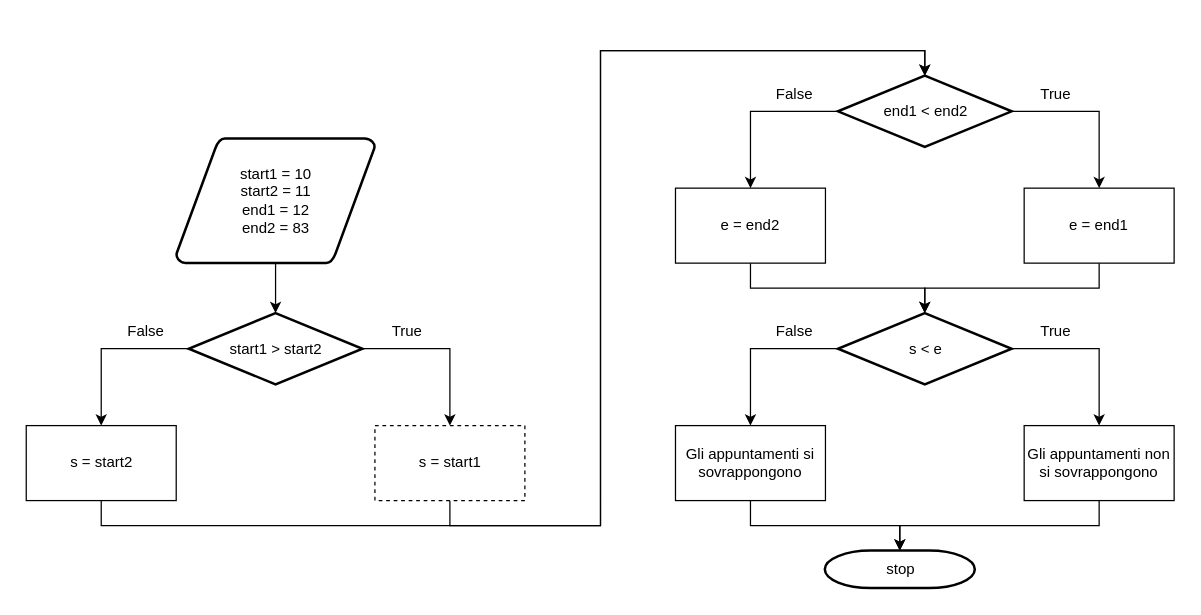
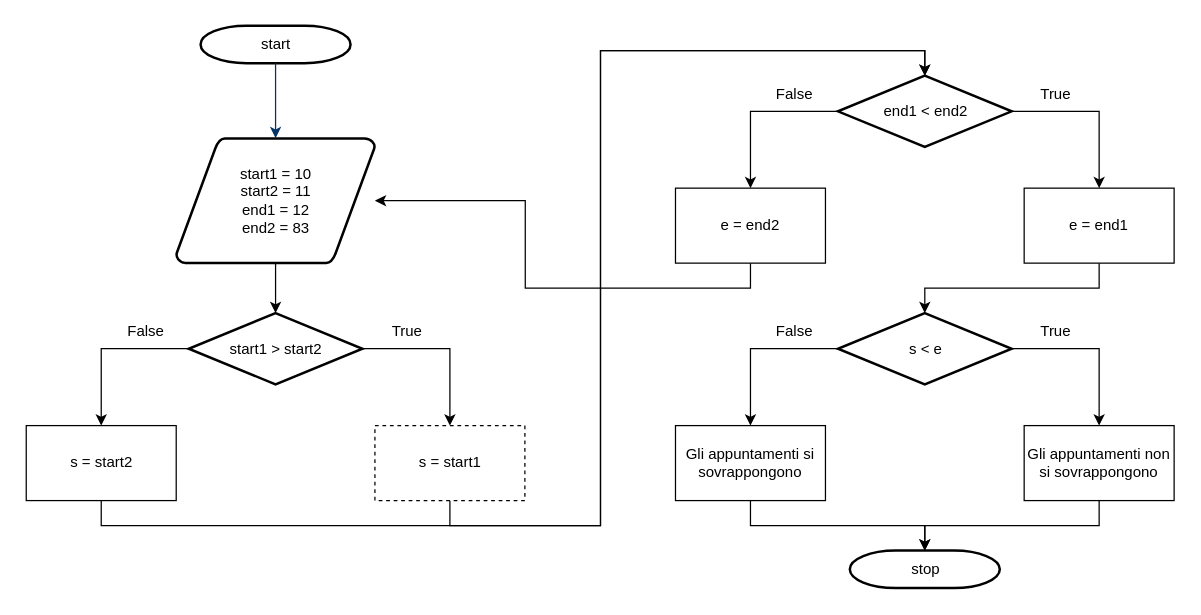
  <mxCell id="0" />
  <mxCell id="1" parent="0" />
+ <mxCell id="2" value="start" style="shape=mxgraph.flowchart.terminator;strokeWidth=2;gradientColor=none;gradientDirection=north;fontStyle=0;html=1;" vertex="1" parent="1"><mxGeometry x="160" y="20" width="120" height="30" as="geometry" /></mxCell>
  <mxCell id="3" value="" style="edgeStyle=orthogonalEdgeStyle;rounded=0;orthogonalLoop=1;jettySize=auto;html=1;" edge="1" parent="1" source="4" target="7"><mxGeometry relative="1" as="geometry" /></mxCell>
  <mxCell id="4" value="start1 = 10&lt;br&gt;start2 = 11&lt;br&gt;end1 = 12&lt;br&gt;end2 = 83" style="shape=mxgraph.flowchart.data;strokeWidth=2;gradientColor=none;gradientDirection=north;fontStyle=0;html=1;" vertex="1" parent="1"><mxGeometry x="140.5" y="110" width="159" height="100" as="geometry" /></mxCell>
  <mxCell id="5" style="edgeStyle=orthogonalEdgeStyle;rounded=0;orthogonalLoop=1;jettySize=auto;html=1;" edge="1" parent="1" source="7" target="12"><mxGeometry relative="1" as="geometry" /></mxCell>
  <mxCell id="6" style="edgeStyle=orthogonalEdgeStyle;rounded=0;orthogonalLoop=1;jettySize=auto;html=1;entryX=0.5;entryY=0;entryDx=0;entryDy=0;" edge="1" parent="1" source="7" target="10"><mxGeometry relative="1" as="geometry" /></mxCell>
  <mxCell id="7" value="start1 &amp;gt; start2" style="shape=mxgraph.flowchart.decision;strokeWidth=2;gradientColor=none;gradientDirection=north;fontStyle=0;html=1;" vertex="1" parent="1"><mxGeometry x="150.5" y="250" width="139" height="57" as="geometry" /></mxCell>
+ <mxCell id="8" style="fontStyle=1;strokeColor=#003366;strokeWidth=1;html=1;" edge="1" parent="1" source="2" target="4"><mxGeometry relative="1" as="geometry" /></mxCell>
  <mxCell id="9" style="edgeStyle=orthogonalEdgeStyle;rounded=0;orthogonalLoop=1;jettySize=auto;html=1;entryX=0.5;entryY=0;entryDx=0;entryDy=0;entryPerimeter=0;" edge="1" parent="1" source="10" target="17"><mxGeometry relative="1" as="geometry"><mxPoint x="739.5" y="60" as="targetPoint" /><Array as="points"><mxPoint x="81" y="420" /><mxPoint x="480" y="420" /><mxPoint x="480" y="40" /><mxPoint x="740" y="40" /></Array></mxGeometry></mxCell>
  <mxCell id="10" value="s = start2" style="rounded=0;whiteSpace=wrap;html=1;" vertex="1" parent="1"><mxGeometry x="20.5" y="340" width="120" height="60" as="geometry" /></mxCell>
  <mxCell id="11" style="edgeStyle=orthogonalEdgeStyle;rounded=0;orthogonalLoop=1;jettySize=auto;html=1;entryX=0.5;entryY=0;entryDx=0;entryDy=0;entryPerimeter=0;exitX=0.5;exitY=1;exitDx=0;exitDy=0;" edge="1" parent="1" source="12" target="17"><mxGeometry relative="1" as="geometry"><mxPoint x="739.5" y="60" as="targetPoint" /><Array as="points"><mxPoint x="360" y="420" /><mxPoint x="480" y="420" /><mxPoint x="480" y="40" /><mxPoint x="740" y="40" /></Array></mxGeometry></mxCell>
  <mxCell id="12" value="s = start1" style="rounded=0;whiteSpace=wrap;html=1;dashed=1;" vertex="1" parent="1"><mxGeometry x="299.5" y="340" width="120" height="60" as="geometry" /></mxCell>
  <mxCell id="13" value="True" style="text;html=1;align=center;verticalAlign=middle;resizable=0;points=[];autosize=1;strokeColor=none;fillColor=none;" vertex="1" parent="1"><mxGeometry x="299.5" y="250" width="50" height="30" as="geometry" /></mxCell>
  <mxCell id="14" value="False" style="text;html=1;align=center;verticalAlign=middle;resizable=0;points=[];autosize=1;strokeColor=none;fillColor=none;" vertex="1" parent="1"><mxGeometry x="90.5" y="250" width="50" height="30" as="geometry" /></mxCell>
  <mxCell id="15" style="edgeStyle=orthogonalEdgeStyle;rounded=0;orthogonalLoop=1;jettySize=auto;html=1;" edge="1" parent="1" source="17" target="21"><mxGeometry relative="1" as="geometry" /></mxCell>
  <mxCell id="16" style="edgeStyle=orthogonalEdgeStyle;rounded=0;orthogonalLoop=1;jettySize=auto;html=1;entryX=0.5;entryY=0;entryDx=0;entryDy=0;" edge="1" parent="1" source="17" target="19"><mxGeometry relative="1" as="geometry" /></mxCell>
  <mxCell id="17" value="end1 &amp;lt; end2" style="shape=mxgraph.flowchart.decision;strokeWidth=2;gradientColor=none;gradientDirection=north;fontStyle=0;html=1;" vertex="1" parent="1"><mxGeometry x="670" y="60" width="139" height="57" as="geometry" /></mxCell>
- <mxCell id="18" style="edgeStyle=orthogonalEdgeStyle;rounded=0;orthogonalLoop=1;jettySize=auto;html=1;entryX=0.5;entryY=0;entryDx=0;entryDy=0;entryPerimeter=0;exitX=0.5;exitY=1;exitDx=0;exitDy=0;" edge="1" parent="1" source="19" target="26"><mxGeometry relative="1" as="geometry" /></mxCell>
+ <mxCell id="18" style="edgeStyle=orthogonalEdgeStyle;rounded=0;orthogonalLoop=1;jettySize=auto;html=1;exitX=0.5;exitY=1;exitDx=0;exitDy=0;" edge="1" parent="1" source="19" target="4"><mxGeometry relative="1" as="geometry" /></mxCell>
  <mxCell id="19" value="e = end2" style="rounded=0;whiteSpace=wrap;html=1;" vertex="1" parent="1"><mxGeometry x="540" y="150" width="120" height="60" as="geometry" /></mxCell>
  <mxCell id="20" style="edgeStyle=orthogonalEdgeStyle;rounded=0;orthogonalLoop=1;jettySize=auto;html=1;entryX=0.5;entryY=0;entryDx=0;entryDy=0;entryPerimeter=0;exitX=0.5;exitY=1;exitDx=0;exitDy=0;" edge="1" parent="1" source="21" target="26"><mxGeometry relative="1" as="geometry" /></mxCell>
  <mxCell id="21" value="e = end1" style="rounded=0;whiteSpace=wrap;html=1;" vertex="1" parent="1"><mxGeometry x="819" y="150" width="120" height="60" as="geometry" /></mxCell>
  <mxCell id="22" value="True" style="text;html=1;align=center;verticalAlign=middle;resizable=0;points=[];autosize=1;strokeColor=none;fillColor=none;" vertex="1" parent="1"><mxGeometry x="819" y="60" width="50" height="30" as="geometry" /></mxCell>
  <mxCell id="23" value="False" style="text;html=1;align=center;verticalAlign=middle;resizable=0;points=[];autosize=1;strokeColor=none;fillColor=none;" vertex="1" parent="1"><mxGeometry x="610" y="60" width="50" height="30" as="geometry" /></mxCell>
  <mxCell id="24" style="edgeStyle=orthogonalEdgeStyle;rounded=0;orthogonalLoop=1;jettySize=auto;html=1;" edge="1" parent="1" source="26" target="30"><mxGeometry relative="1" as="geometry" /></mxCell>
  <mxCell id="25" style="edgeStyle=orthogonalEdgeStyle;rounded=0;orthogonalLoop=1;jettySize=auto;html=1;entryX=0.5;entryY=0;entryDx=0;entryDy=0;" edge="1" parent="1" source="26" target="28"><mxGeometry relative="1" as="geometry" /></mxCell>
  <mxCell id="26" value="s &amp;lt; e" style="shape=mxgraph.flowchart.decision;strokeWidth=2;gradientColor=none;gradientDirection=north;fontStyle=0;html=1;" vertex="1" parent="1"><mxGeometry x="670" y="250" width="139" height="57" as="geometry" /></mxCell>
  <mxCell id="27" style="edgeStyle=orthogonalEdgeStyle;rounded=0;orthogonalLoop=1;jettySize=auto;html=1;entryX=0.5;entryY=0;entryDx=0;entryDy=0;entryPerimeter=0;exitX=0.5;exitY=1;exitDx=0;exitDy=0;" edge="1" parent="1" source="28" target="33"><mxGeometry relative="1" as="geometry" /></mxCell>
  <mxCell id="28" value="Gli appuntamenti si sovrappongono" style="rounded=0;whiteSpace=wrap;html=1;" vertex="1" parent="1"><mxGeometry x="540" y="340" width="120" height="60" as="geometry" /></mxCell>
  <mxCell id="29" style="edgeStyle=orthogonalEdgeStyle;rounded=0;orthogonalLoop=1;jettySize=auto;html=1;entryX=0.5;entryY=0;entryDx=0;entryDy=0;entryPerimeter=0;exitX=0.5;exitY=1;exitDx=0;exitDy=0;" edge="1" parent="1" source="30" target="33"><mxGeometry relative="1" as="geometry" /></mxCell>
  <mxCell id="30" value="Gli appuntamenti non si sovrappongono" style="rounded=0;whiteSpace=wrap;html=1;" vertex="1" parent="1"><mxGeometry x="819" y="340" width="120" height="60" as="geometry" /></mxCell>
  <mxCell id="31" value="True" style="text;html=1;align=center;verticalAlign=middle;resizable=0;points=[];autosize=1;strokeColor=none;fillColor=none;" vertex="1" parent="1"><mxGeometry x="819" y="250" width="50" height="30" as="geometry" /></mxCell>
  <mxCell id="32" value="False" style="text;html=1;align=center;verticalAlign=middle;resizable=0;points=[];autosize=1;strokeColor=none;fillColor=none;" vertex="1" parent="1"><mxGeometry x="610" y="250" width="50" height="30" as="geometry" /></mxCell>
- <mxCell id="33" value="stop" style="shape=mxgraph.flowchart.terminator;strokeWidth=2;gradientColor=none;gradientDirection=north;fontStyle=0;html=1;" vertex="1" parent="1"><mxGeometry x="659.5" y="440" width="120" height="30" as="geometry" /></mxCell>
+ <mxCell id="33" value="stop" style="shape=mxgraph.flowchart.terminator;strokeWidth=2;gradientColor=none;gradientDirection=north;fontStyle=0;html=1;" vertex="1" parent="1"><mxGeometry x="679.5" y="440" width="120" height="30" as="geometry" /></mxCell>
